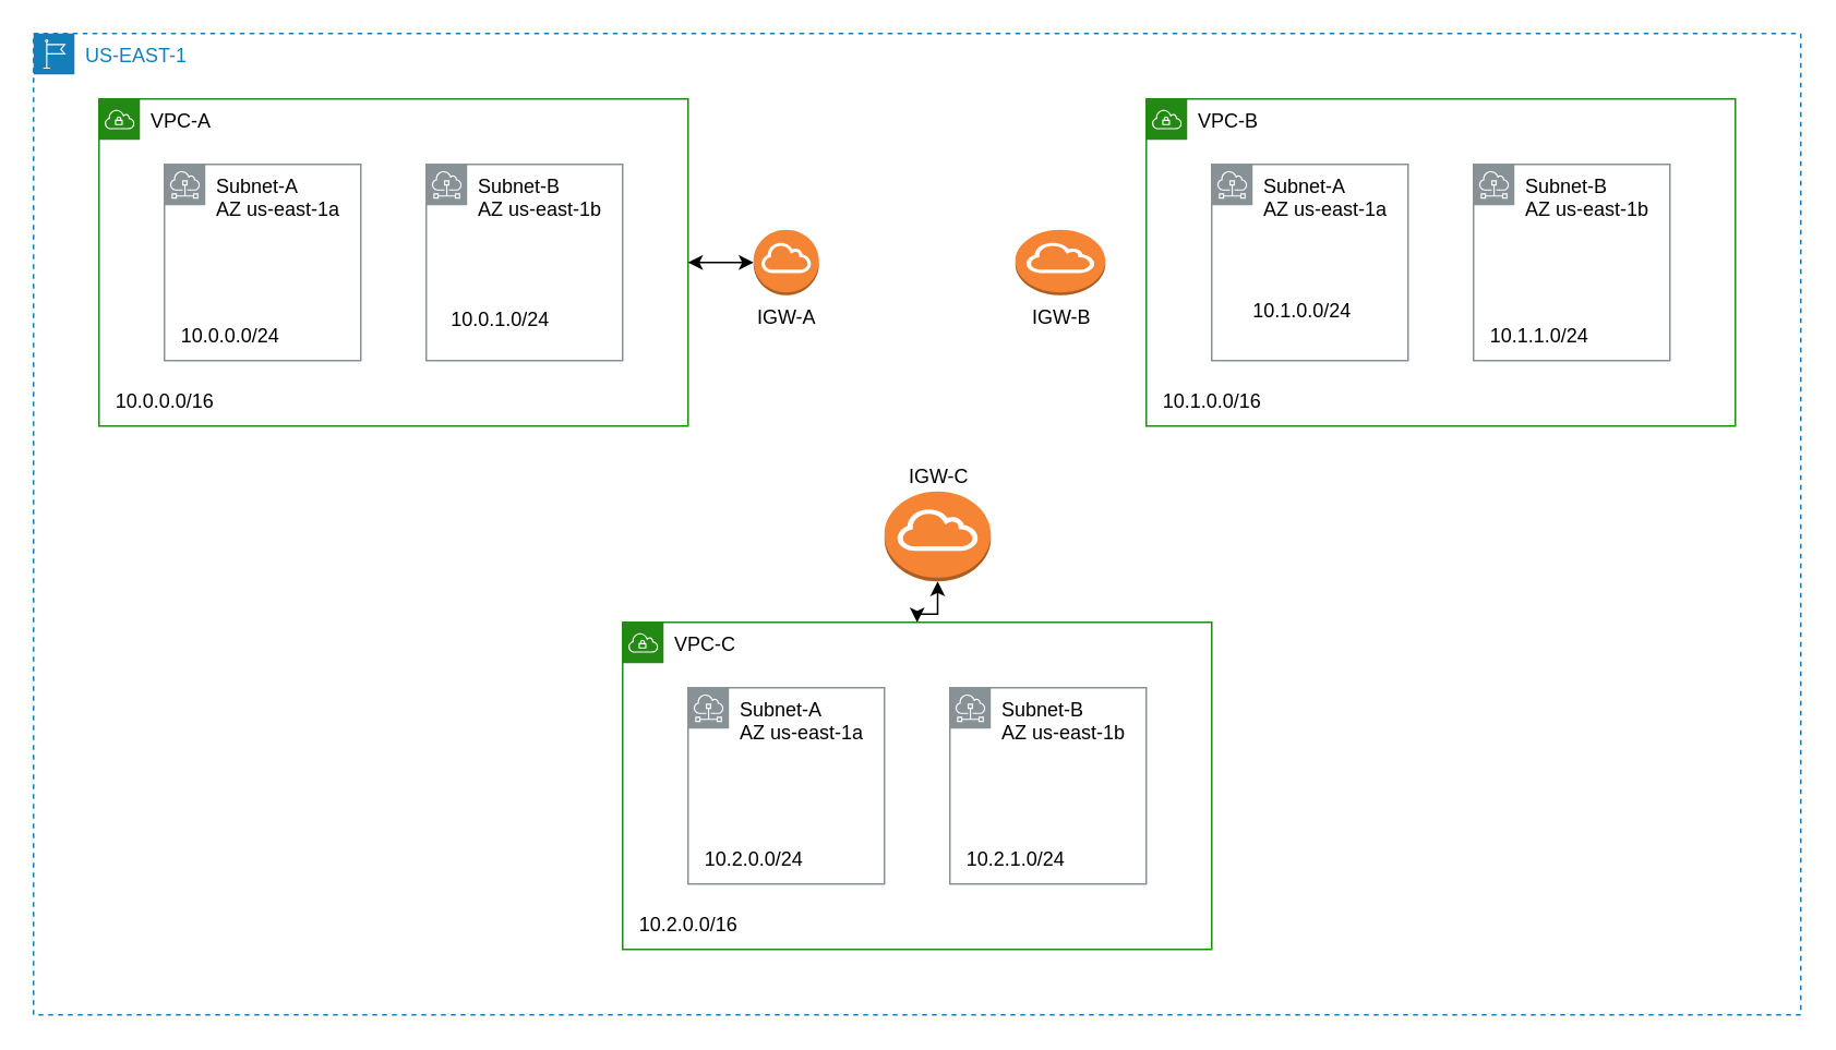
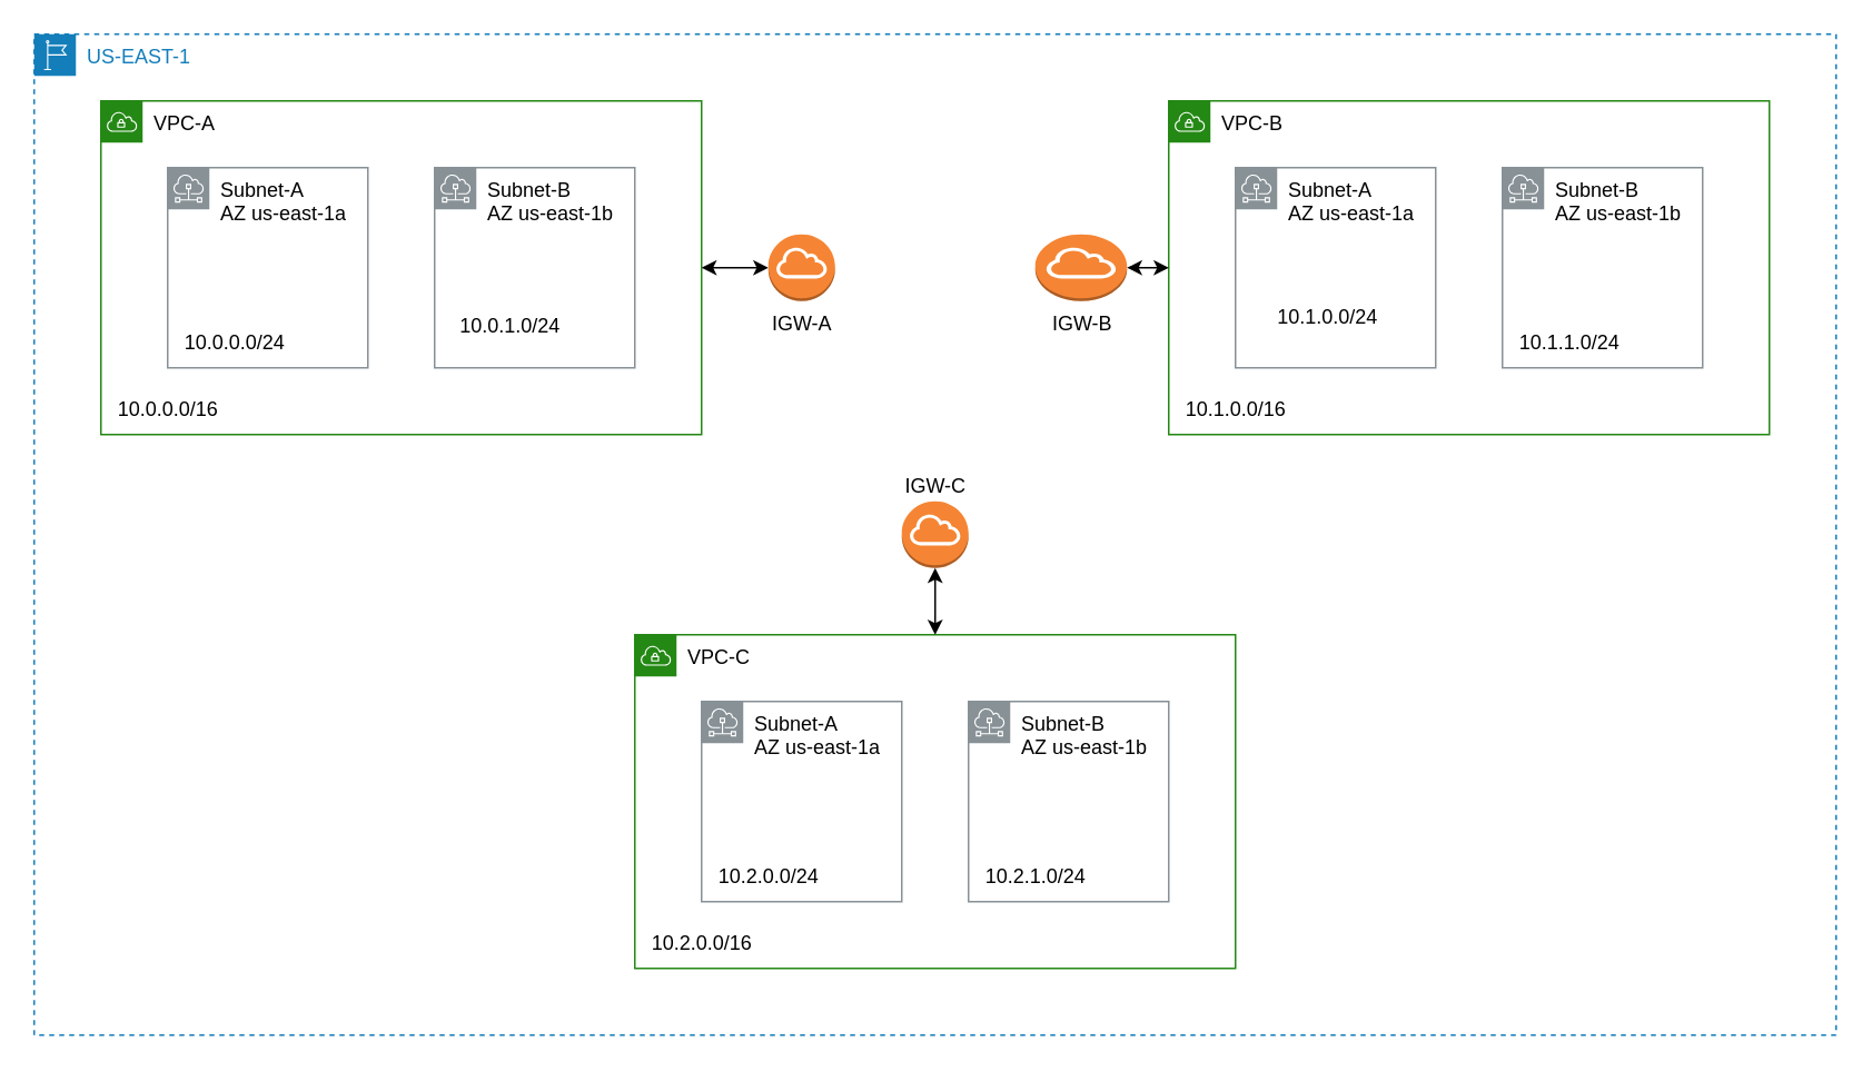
  <mxCell id="0" />
  <mxCell id="1" parent="0" />
  <mxCell id="2" value="VPC-A" style="points=[[0,0],[0.25,0],[0.5,0],[0.75,0],[1,0],[1,0.25],[1,0.5],[1,0.75],[1,1],[0.75,1],[0.5,1],[0.25,1],[0,1],[0,0.75],[0,0.5],[0,0.25]];outlineConnect=0;gradientColor=none;html=1;whiteSpace=wrap;fontSize=12;fontStyle=0;container=1;pointerEvents=0;collapsible=0;recursiveResize=0;shape=mxgraph.aws4.group;grIcon=mxgraph.aws4.group_vpc;strokeColor=#248814;fillColor=none;verticalAlign=top;align=left;spacingLeft=30;fontColor=#000000;dashed=0;" vertex="1" parent="1"><mxGeometry x="60" y="60" width="360" height="200" as="geometry" /></mxCell>
  <mxCell id="3" value="10.0.0.0/16 " style="text;html=1;align=center;verticalAlign=middle;resizable=0;points=[];autosize=1;strokeColor=none;fillColor=none;" vertex="1" parent="2"><mxGeometry y="170" width="80" height="30" as="geometry" /></mxCell>
  <mxCell id="4" value="Subnet-A&lt;br&gt;AZ us-east-1a" style="sketch=0;outlineConnect=0;gradientColor=none;html=1;whiteSpace=wrap;fontSize=12;fontStyle=0;shape=mxgraph.aws4.group;grIcon=mxgraph.aws4.group_subnet;strokeColor=#879196;fillColor=none;verticalAlign=top;align=left;spacingLeft=30;fontColor=#000000;dashed=0;" vertex="1" parent="2"><mxGeometry x="40" y="40" width="120" height="120" as="geometry" /></mxCell>
  <mxCell id="5" value="Subnet-B&lt;br&gt;AZ us-east-1b" style="sketch=0;outlineConnect=0;gradientColor=none;html=1;whiteSpace=wrap;fontSize=12;fontStyle=0;shape=mxgraph.aws4.group;grIcon=mxgraph.aws4.group_subnet;strokeColor=#879196;fillColor=none;verticalAlign=top;align=left;spacingLeft=30;fontColor=#000000;dashed=0;" vertex="1" parent="2"><mxGeometry x="200" y="40" width="120" height="120" as="geometry" /></mxCell>
  <mxCell id="6" value="10.0.0.0/24" style="text;html=1;align=center;verticalAlign=middle;resizable=0;points=[];autosize=1;strokeColor=none;fillColor=none;" vertex="1" parent="2"><mxGeometry x="40" y="130" width="80" height="30" as="geometry" /></mxCell>
  <mxCell id="7" value="10.0.1.0/24" style="text;html=1;align=center;verticalAlign=middle;resizable=0;points=[];autosize=1;strokeColor=none;fillColor=none;" vertex="1" parent="2"><mxGeometry x="205" y="120" width="80" height="30" as="geometry" /></mxCell>
  <mxCell id="8" value="VPC-B" style="points=[[0,0],[0.25,0],[0.5,0],[0.75,0],[1,0],[1,0.25],[1,0.5],[1,0.75],[1,1],[0.75,1],[0.5,1],[0.25,1],[0,1],[0,0.75],[0,0.5],[0,0.25]];outlineConnect=0;gradientColor=none;html=1;whiteSpace=wrap;fontSize=12;fontStyle=0;container=1;pointerEvents=0;collapsible=0;recursiveResize=0;shape=mxgraph.aws4.group;grIcon=mxgraph.aws4.group_vpc;strokeColor=#248814;fillColor=none;verticalAlign=top;align=left;spacingLeft=30;fontColor=#000000;dashed=0;" vertex="1" parent="1"><mxGeometry x="700" y="60" width="360" height="200" as="geometry" /></mxCell>
  <mxCell id="9" value="10.1.0.0/16 " style="text;html=1;align=center;verticalAlign=middle;resizable=0;points=[];autosize=1;strokeColor=none;fillColor=none;" vertex="1" parent="8"><mxGeometry y="170" width="80" height="30" as="geometry" /></mxCell>
  <mxCell id="10" value="Subnet-A&lt;br&gt;AZ us-east-1a" style="sketch=0;outlineConnect=0;gradientColor=none;html=1;whiteSpace=wrap;fontSize=12;fontStyle=0;shape=mxgraph.aws4.group;grIcon=mxgraph.aws4.group_subnet;strokeColor=#879196;fillColor=none;verticalAlign=top;align=left;spacingLeft=30;fontColor=#000000;dashed=0;" vertex="1" parent="8"><mxGeometry x="40" y="40" width="120" height="120" as="geometry" /></mxCell>
  <mxCell id="11" value="Subnet-B&lt;br&gt;AZ us-east-1b" style="sketch=0;outlineConnect=0;gradientColor=none;html=1;whiteSpace=wrap;fontSize=12;fontStyle=0;shape=mxgraph.aws4.group;grIcon=mxgraph.aws4.group_subnet;strokeColor=#879196;fillColor=none;verticalAlign=top;align=left;spacingLeft=30;fontColor=#000000;dashed=0;" vertex="1" parent="8"><mxGeometry x="200" y="40" width="120" height="120" as="geometry" /></mxCell>
  <mxCell id="12" value="10.1.1.0/24" style="text;html=1;align=center;verticalAlign=middle;resizable=0;points=[];autosize=1;strokeColor=none;fillColor=none;" vertex="1" parent="8"><mxGeometry x="200" y="130" width="80" height="30" as="geometry" /></mxCell>
  <mxCell id="13" value="10.1.0.0/24" style="text;html=1;align=center;verticalAlign=middle;resizable=0;points=[];autosize=1;strokeColor=none;fillColor=none;" vertex="1" parent="8"><mxGeometry x="55" y="115" width="80" height="30" as="geometry" /></mxCell>
  <mxCell id="14" value="VPC-C" style="points=[[0,0],[0.25,0],[0.5,0],[0.75,0],[1,0],[1,0.25],[1,0.5],[1,0.75],[1,1],[0.75,1],[0.5,1],[0.25,1],[0,1],[0,0.75],[0,0.5],[0,0.25]];outlineConnect=0;gradientColor=none;html=1;whiteSpace=wrap;fontSize=12;fontStyle=0;container=1;pointerEvents=0;collapsible=0;recursiveResize=0;shape=mxgraph.aws4.group;grIcon=mxgraph.aws4.group_vpc;strokeColor=#248814;fillColor=none;verticalAlign=top;align=left;spacingLeft=30;fontColor=#000000;dashed=0;" vertex="1" parent="1"><mxGeometry x="380" y="380" width="360" height="200" as="geometry" /></mxCell>
  <mxCell id="15" value="10.2.0.0/16 " style="text;html=1;align=center;verticalAlign=middle;resizable=0;points=[];autosize=1;strokeColor=none;fillColor=none;" vertex="1" parent="14"><mxGeometry y="170" width="80" height="30" as="geometry" /></mxCell>
  <mxCell id="16" value="Subnet-A&lt;br&gt;AZ us-east-1a" style="sketch=0;outlineConnect=0;gradientColor=none;html=1;whiteSpace=wrap;fontSize=12;fontStyle=0;shape=mxgraph.aws4.group;grIcon=mxgraph.aws4.group_subnet;strokeColor=#879196;fillColor=none;verticalAlign=top;align=left;spacingLeft=30;fontColor=#000000;dashed=0;" vertex="1" parent="14"><mxGeometry x="40" y="40" width="120" height="120" as="geometry" /></mxCell>
  <mxCell id="17" value="Subnet-B&lt;br&gt;AZ us-east-1b" style="sketch=0;outlineConnect=0;gradientColor=none;html=1;whiteSpace=wrap;fontSize=12;fontStyle=0;shape=mxgraph.aws4.group;grIcon=mxgraph.aws4.group_subnet;strokeColor=#879196;fillColor=none;verticalAlign=top;align=left;spacingLeft=30;fontColor=#000000;dashed=0;" vertex="1" parent="14"><mxGeometry x="200" y="40" width="120" height="120" as="geometry" /></mxCell>
  <mxCell id="18" value="10.2.0.0/24" style="text;html=1;align=center;verticalAlign=middle;resizable=0;points=[];autosize=1;strokeColor=none;fillColor=none;" vertex="1" parent="14"><mxGeometry x="40" y="130" width="80" height="30" as="geometry" /></mxCell>
  <mxCell id="19" value="10.2.1.0/24" style="text;html=1;align=center;verticalAlign=middle;resizable=0;points=[];autosize=1;strokeColor=none;fillColor=none;" vertex="1" parent="14"><mxGeometry x="200" y="130" width="80" height="30" as="geometry" /></mxCell>
  <mxCell id="20" style="edgeStyle=orthogonalEdgeStyle;rounded=0;orthogonalLoop=1;jettySize=auto;html=1;entryX=1;entryY=0.5;entryDx=0;entryDy=0;startArrow=classic;startFill=1;" edge="1" parent="1" source="21" target="2"><mxGeometry relative="1" as="geometry" /></mxCell>
  <mxCell id="21" value="IGW-A" style="outlineConnect=0;dashed=0;verticalLabelPosition=bottom;verticalAlign=top;align=center;html=1;shape=mxgraph.aws3.internet_gateway;fillColor=#F58534;gradientColor=none;" vertex="1" parent="1"><mxGeometry x="460" y="140" width="40" height="40" as="geometry" /></mxCell>
+ <mxCell id="22" style="edgeStyle=orthogonalEdgeStyle;rounded=0;orthogonalLoop=1;jettySize=auto;html=1;startArrow=classic;startFill=1;" edge="1" parent="1" source="23" target="8"><mxGeometry relative="1" as="geometry" /></mxCell>
  <mxCell id="23" value="IGW-B" style="outlineConnect=0;dashed=0;verticalLabelPosition=bottom;verticalAlign=top;align=center;html=1;shape=mxgraph.aws3.internet_gateway;fillColor=#F58534;gradientColor=none;" vertex="1" parent="1"><mxGeometry x="620" y="140" width="55" height="40" as="geometry" /></mxCell>
  <mxCell id="24" style="edgeStyle=orthogonalEdgeStyle;rounded=0;orthogonalLoop=1;jettySize=auto;html=1;startArrow=classic;startFill=1;" edge="1" parent="1" source="25" target="14"><mxGeometry relative="1" as="geometry" /></mxCell>
- <mxCell id="25" value="IGW-C" style="outlineConnect=0;dashed=0;verticalLabelPosition=top;verticalAlign=bottom;align=center;html=1;shape=mxgraph.aws3.internet_gateway;fillColor=#F58534;gradientColor=none;labelPosition=center;" vertex="1" parent="1"><mxGeometry x="540" y="300" width="65" height="55" as="geometry" /></mxCell>
+ <mxCell id="25" value="IGW-C" style="outlineConnect=0;dashed=0;verticalLabelPosition=top;verticalAlign=bottom;align=center;html=1;shape=mxgraph.aws3.internet_gateway;fillColor=#F58534;gradientColor=none;labelPosition=center;" vertex="1" parent="1"><mxGeometry x="540" y="300" width="40" height="40" as="geometry" /></mxCell>
  <mxCell id="26" value="US-EAST-1" style="points=[[0,0],[0.25,0],[0.5,0],[0.75,0],[1,0],[1,0.25],[1,0.5],[1,0.75],[1,1],[0.75,1],[0.5,1],[0.25,1],[0,1],[0,0.75],[0,0.5],[0,0.25]];outlineConnect=0;gradientColor=none;html=1;whiteSpace=wrap;fontSize=12;fontStyle=0;container=1;pointerEvents=0;collapsible=0;recursiveResize=0;shape=mxgraph.aws4.group;grIcon=mxgraph.aws4.group_region;strokeColor=#147EBA;fillColor=none;verticalAlign=top;align=left;spacingLeft=30;fontColor=#147EBA;dashed=1;" vertex="1" parent="1"><mxGeometry x="20" y="20" width="1080" height="600" as="geometry" /></mxCell>
